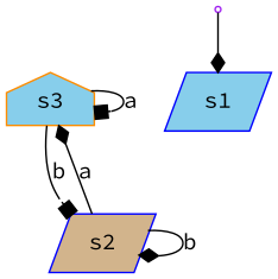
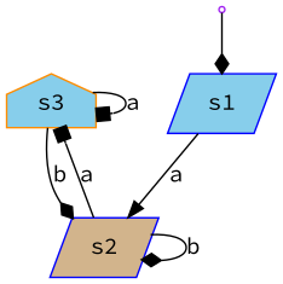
  digraph {
    fontname="Source Code Pro"
    rankdir=TB
    node [color=blue fillcolor=skyblue fontname="Source Code Pro" shape=parallelogram style=filled]
    edge [arrowhead=diamond fontname="Source Code Pro"]
    s3 [color=darkorange shape=house]
    s2 [fillcolor=tan]
    qi [color=purple fillcolor=white shape=point]
    s1
    s3 -> s3 [arrowhead=box label=a]
-   s3 -> s2 [arrowhead=box label=b]
-   s2 -> s3 [label=a]
+   s3 -> s2 [label=b]
+   s2 -> s3 [arrowhead=box label=a]
    s2 -> s2 [label=b]
    qi -> s1
+   s1 -> s2 [arrowhead=normal label=a]
  }
